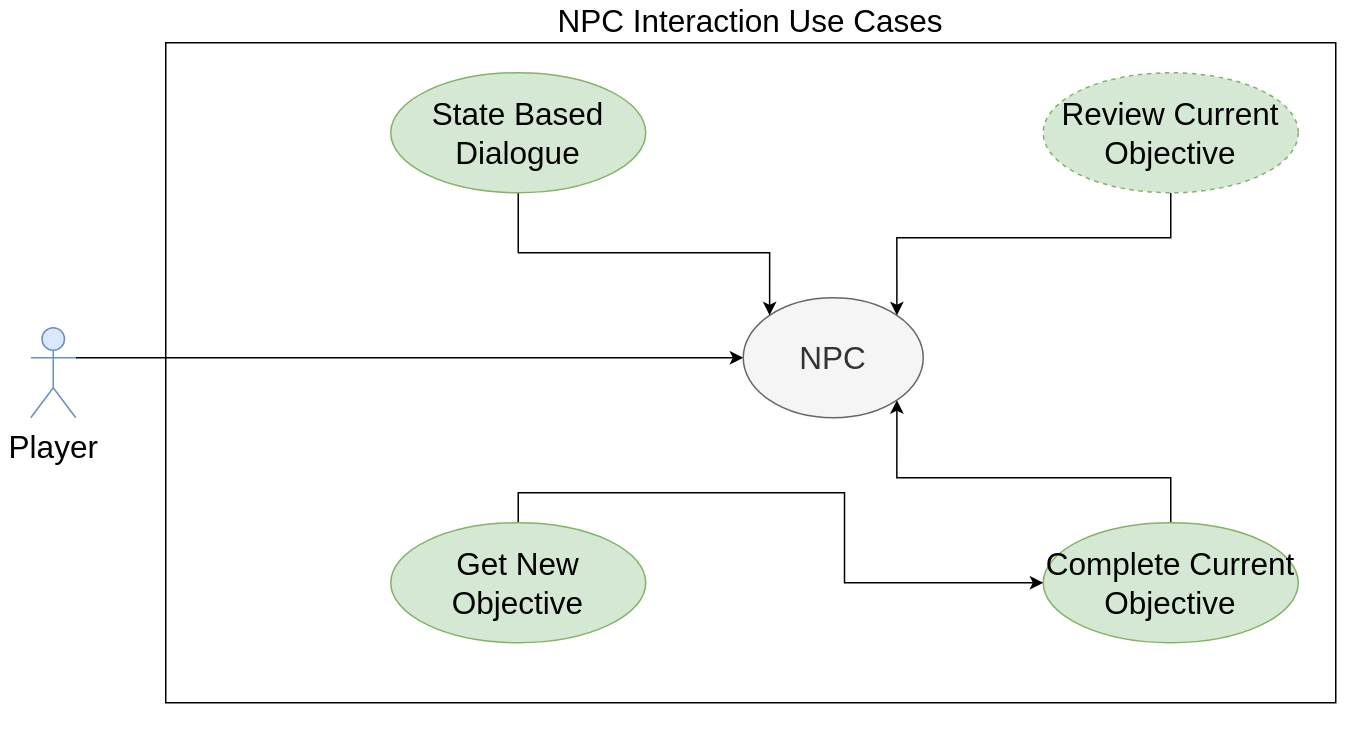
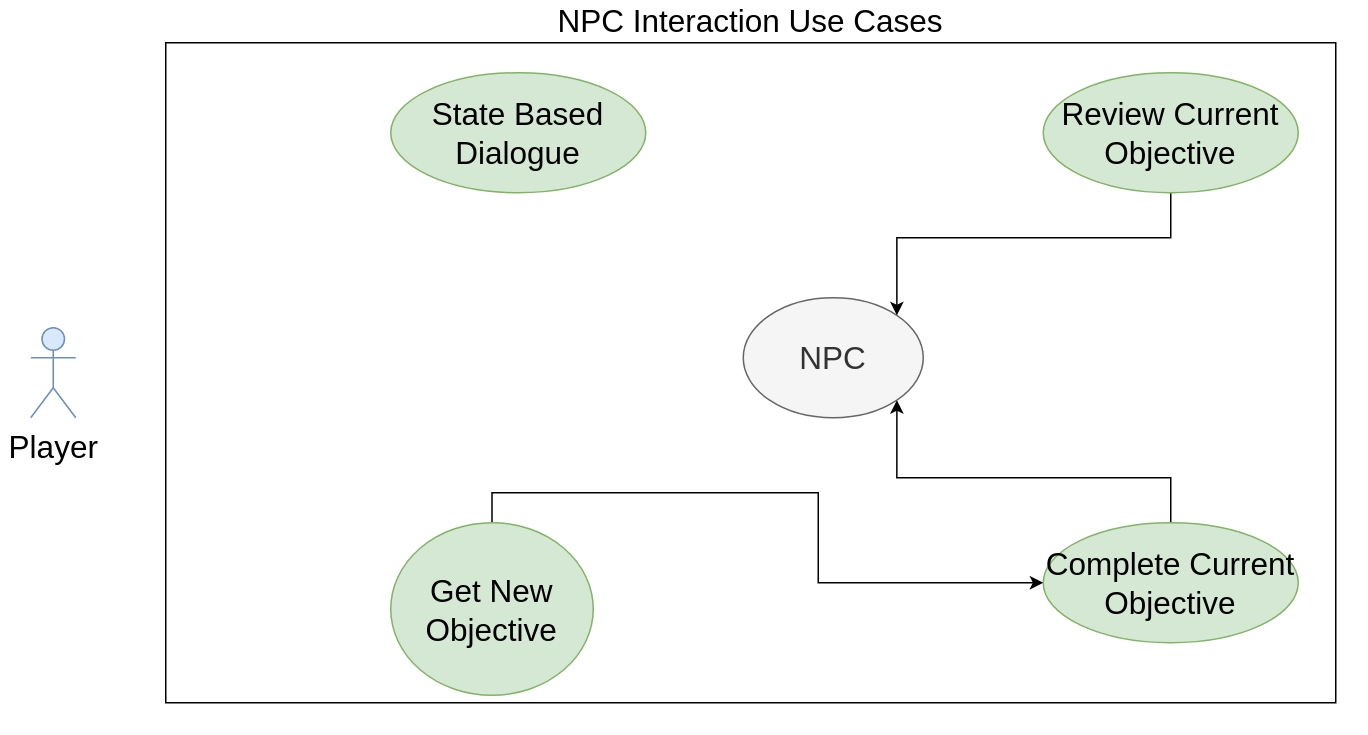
  <mxCell id="0" />
  <mxCell id="1" parent="0" />
  <mxCell id="2" value="NPC Interaction Use Cases" style="rounded=0;whiteSpace=wrap;html=1;labelPosition=center;verticalLabelPosition=top;align=center;verticalAlign=bottom;fontSize=21;" parent="1" vertex="1"><mxGeometry x="110" y="20" width="780" height="440" as="geometry" /></mxCell>
- <mxCell id="3" style="edgeStyle=orthogonalEdgeStyle;rounded=0;orthogonalLoop=1;jettySize=auto;html=1;exitX=1;exitY=0.333;exitDx=0;exitDy=0;exitPerimeter=0;entryX=0;entryY=0.5;entryDx=0;entryDy=0;fontSize=21;" parent="1" source="4" target="5" edge="1"><mxGeometry relative="1" as="geometry" /></mxCell>
  <mxCell id="4" value="Player" style="shape=umlActor;verticalLabelPosition=bottom;verticalAlign=top;html=1;fontSize=21;fillColor=#dae8fc;strokeColor=#6c8ebf;" parent="1" vertex="1"><mxGeometry x="20" y="210" width="30" height="60" as="geometry" /></mxCell>
  <mxCell id="5" value="NPC" style="ellipse;whiteSpace=wrap;html=1;fontSize=21;fillColor=#f5f5f5;strokeColor=#666666;fontColor=#333333;" parent="1" vertex="1"><mxGeometry x="495" y="190" width="120" height="80" as="geometry" /></mxCell>
  <mxCell id="6" style="edgeStyle=orthogonalEdgeStyle;rounded=0;orthogonalLoop=1;jettySize=auto;html=1;exitX=0.5;exitY=0;exitDx=0;exitDy=0;entryX=1;entryY=1;entryDx=0;entryDy=0;fontSize=21;" parent="1" source="7" target="5" edge="1"><mxGeometry relative="1" as="geometry"><Array as="points"><mxPoint x="780" y="310" /><mxPoint x="597" y="310" /></Array></mxGeometry></mxCell>
  <mxCell id="7" value="Complete Current Objective" style="ellipse;whiteSpace=wrap;html=1;fontSize=21;fillColor=#d5e8d4;strokeColor=#82b366;" parent="1" vertex="1"><mxGeometry x="695" y="340" width="170" height="80" as="geometry" /></mxCell>
  <mxCell id="8" style="edgeStyle=orthogonalEdgeStyle;rounded=0;orthogonalLoop=1;jettySize=auto;html=1;exitX=0.5;exitY=1;exitDx=0;exitDy=0;entryX=1;entryY=0;entryDx=0;entryDy=0;fontSize=21;" parent="1" source="9" target="5" edge="1"><mxGeometry relative="1" as="geometry"><Array as="points"><mxPoint x="780" y="150" /><mxPoint x="597" y="150" /></Array></mxGeometry></mxCell>
- <mxCell id="9" value="Review Current Objective" style="ellipse;whiteSpace=wrap;html=1;fontSize=21;fillColor=#d5e8d4;strokeColor=#82b366;dashed=1;" parent="1" vertex="1"><mxGeometry x="695" y="40" width="170" height="80" as="geometry" /></mxCell>
- <mxCell id="10" style="edgeStyle=orthogonalEdgeStyle;rounded=0;orthogonalLoop=1;jettySize=auto;html=1;exitX=0.5;exitY=1;exitDx=0;exitDy=0;entryX=0;entryY=0;entryDx=0;entryDy=0;fontSize=21;" parent="1" source="11" target="5" edge="1"><mxGeometry relative="1" as="geometry"><Array as="points"><mxPoint x="345" y="160" /><mxPoint x="513" y="160" /></Array></mxGeometry></mxCell>
+ <mxCell id="9" value="Review Current Objective" style="ellipse;whiteSpace=wrap;html=1;fontSize=21;fillColor=#d5e8d4;strokeColor=#82b366;" parent="1" vertex="1"><mxGeometry x="695" y="40" width="170" height="80" as="geometry" /></mxCell>
  <mxCell id="11" value="State Based Dialogue" style="ellipse;whiteSpace=wrap;html=1;fontSize=21;fillColor=#d5e8d4;strokeColor=#82b366;" parent="1" vertex="1"><mxGeometry x="260" y="40" width="170" height="80" as="geometry" /></mxCell>
  <mxCell id="12" style="edgeStyle=orthogonalEdgeStyle;rounded=0;orthogonalLoop=1;jettySize=auto;html=1;exitX=0.5;exitY=0;exitDx=0;exitDy=0;fontSize=21;" parent="1" source="13" target="7" edge="1"><mxGeometry relative="1" as="geometry" /></mxCell>
- <mxCell id="13" value="Get New Objective" style="ellipse;whiteSpace=wrap;html=1;fontSize=21;fillColor=#d5e8d4;strokeColor=#82b366;" parent="1" vertex="1"><mxGeometry x="260" y="340" width="170" height="80" as="geometry" /></mxCell>
+ <mxCell id="13" value="Get New Objective" style="ellipse;whiteSpace=wrap;html=1;fontSize=21;fillColor=#d5e8d4;strokeColor=#82b366;" parent="1" vertex="1"><mxGeometry x="260" y="340" width="135" height="115" as="geometry" /></mxCell>
